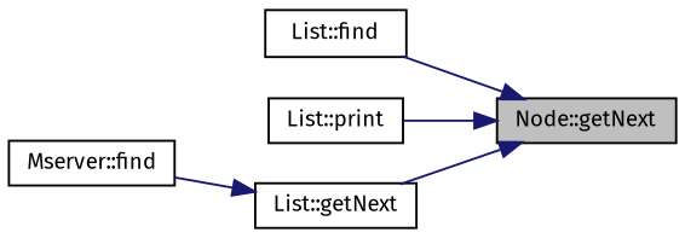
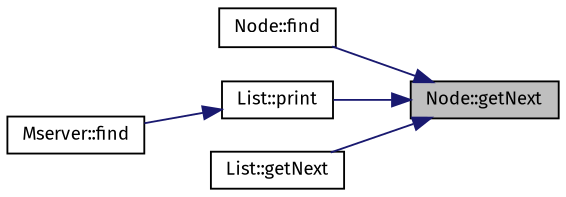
  digraph {
    fontname="Fira Sans"
    rankdir=RL
    node [color=black fillcolor=white fontname="Fira Sans" fontsize=10 shape=record style=filled]
    edge [color=midnightblue dir=back fontname="Fira Sans" fontsize=10 labelfontname=Helvetica labelfontsize=10 style=solid]
    n1 [fillcolor=grey75 fontcolor=black height=0.2 label="Node::getNext" width=0.4]
-   n2 [height=0.2 label="List::find" width=0.4]
+   n2 [height=0.2 label="Node::find" width=0.4]
    n3 [height=0.2 label="List::print" width=0.4]
    n4 [height=0.2 label="List::getNext" width=0.4]
    n5 [height=0.2 label="Mserver::find" width=0.4]
    n1 -> n2
    n1 -> n3
    n1 -> n4
-   n4 -> n5
+   n3 -> n5
  }
